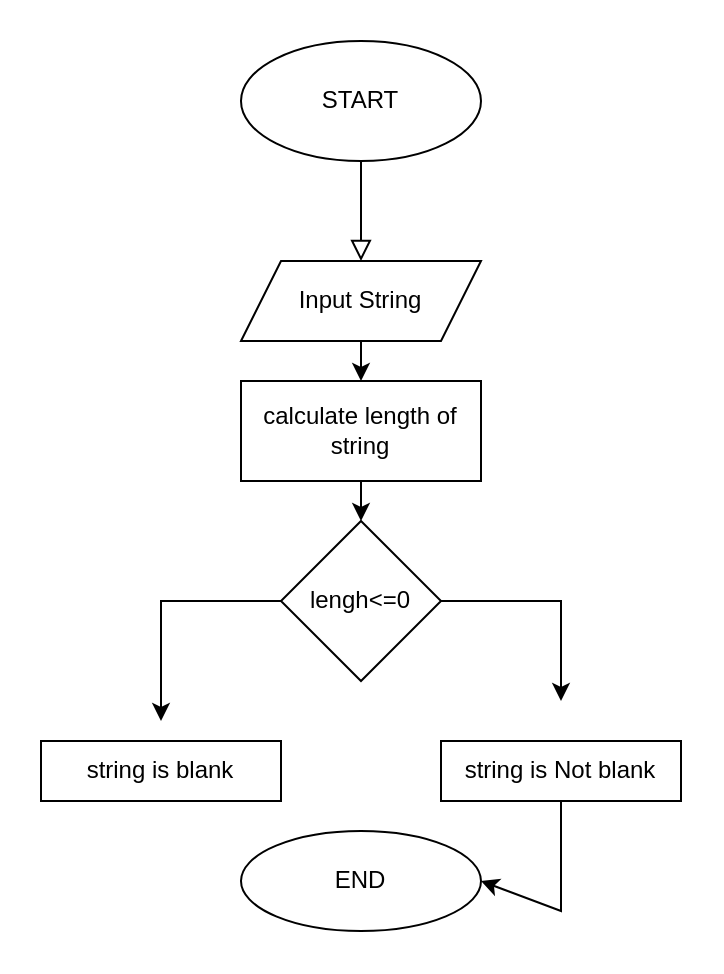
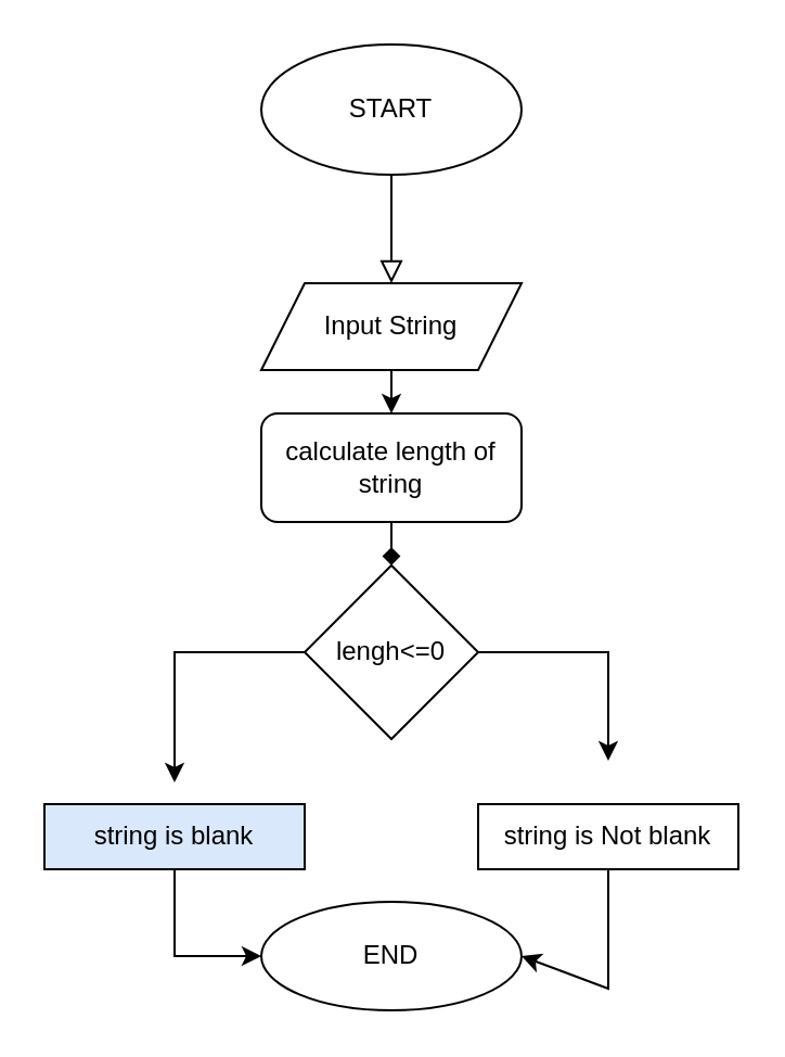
  <mxCell id="0" />
  <mxCell id="1" parent="0" />
  <mxCell id="2" value="" style="rounded=0;html=1;jettySize=auto;orthogonalLoop=1;fontSize=11;endArrow=block;endFill=0;endSize=8;strokeWidth=1;shadow=0;labelBackgroundColor=none;edgeStyle=orthogonalEdgeStyle;" parent="1" edge="1"><mxGeometry relative="1" as="geometry"><mxPoint x="180" y="80" as="sourcePoint" /><mxPoint x="180" y="130" as="targetPoint" /></mxGeometry></mxCell>
  <mxCell id="3" value="START" style="ellipse;whiteSpace=wrap;html=1;" vertex="1" parent="1"><mxGeometry x="120" y="20" width="120" height="60" as="geometry" /></mxCell>
  <mxCell id="4" value="Input String" style="shape=parallelogram;perimeter=parallelogramPerimeter;whiteSpace=wrap;html=1;fixedSize=1;" vertex="1" parent="1"><mxGeometry x="120" y="130" width="120" height="40" as="geometry" /></mxCell>
  <mxCell id="5" value="lengh&amp;lt;=0" style="rhombus;whiteSpace=wrap;html=1;" vertex="1" parent="1"><mxGeometry x="140" y="260" width="80" height="80" as="geometry" /></mxCell>
- <mxCell id="6" value="calculate length of string" style="rounded=0;whiteSpace=wrap;html=1;" vertex="1" parent="1"><mxGeometry x="120" y="190" width="120" height="50" as="geometry" /></mxCell>
+ <mxCell id="6" value="calculate length of string" style="whiteSpace=wrap;html=1;rounded=1;" vertex="1" parent="1"><mxGeometry x="120" y="190" width="120" height="50" as="geometry" /></mxCell>
  <mxCell id="7" value="" style="endArrow=classic;html=1;rounded=0;exitX=0;exitY=0.5;exitDx=0;exitDy=0;" edge="1" parent="1" source="5"><mxGeometry width="50" height="50" relative="1" as="geometry"><mxPoint x="340" y="290" as="sourcePoint" /><mxPoint x="80" y="360" as="targetPoint" /><Array as="points"><mxPoint x="80" y="300" /></Array></mxGeometry></mxCell>
  <mxCell id="8" value="" style="endArrow=classic;html=1;rounded=0;exitX=1;exitY=0.5;exitDx=0;exitDy=0;" edge="1" parent="1" source="5"><mxGeometry width="50" height="50" relative="1" as="geometry"><mxPoint x="150" y="310" as="sourcePoint" /><mxPoint x="280" y="350" as="targetPoint" /><Array as="points"><mxPoint x="280" y="300" /></Array></mxGeometry></mxCell>
  <mxCell id="9" value="" style="endArrow=classic;html=1;rounded=0;exitX=0.5;exitY=1;exitDx=0;exitDy=0;entryX=0.5;entryY=0;entryDx=0;entryDy=0;" edge="1" parent="1" source="4" target="6"><mxGeometry width="50" height="50" relative="1" as="geometry"><mxPoint x="340" y="180" as="sourcePoint" /><mxPoint x="340" y="170" as="targetPoint" /></mxGeometry></mxCell>
- <mxCell id="11" value="string is blank" style="rounded=0;whiteSpace=wrap;html=1;" vertex="1" parent="1"><mxGeometry x="20" y="370" width="120" height="30" as="geometry" /></mxCell>
+ <mxCell id="10" style="edgeStyle=orthogonalEdgeStyle;rounded=0;orthogonalLoop=1;jettySize=auto;html=1;exitX=0.5;exitY=1;exitDx=0;exitDy=0;entryX=0;entryY=0.5;entryDx=0;entryDy=0;" edge="1" parent="1" source="11" target="14"><mxGeometry relative="1" as="geometry" /></mxCell>
+ <mxCell id="11" value="string is blank" style="rounded=0;whiteSpace=wrap;html=1;fillColor=#dae8fc;" vertex="1" parent="1"><mxGeometry x="20" y="370" width="120" height="30" as="geometry" /></mxCell>
  <mxCell id="12" value="string is Not blank" style="rounded=0;whiteSpace=wrap;html=1;" vertex="1" parent="1"><mxGeometry x="220" y="370" width="120" height="30" as="geometry" /></mxCell>
- <mxCell id="13" value="" style="endArrow=classic;html=1;rounded=0;exitX=0.5;exitY=1;exitDx=0;exitDy=0;entryX=0.5;entryY=0;entryDx=0;entryDy=0;" edge="1" parent="1" source="6" target="5"><mxGeometry width="50" height="50" relative="1" as="geometry"><mxPoint x="340" y="280" as="sourcePoint" /><mxPoint x="390" y="230" as="targetPoint" /></mxGeometry></mxCell>
+ <mxCell id="13" value="" style="endArrow=diamond;html=1;rounded=0;exitX=0.5;exitY=1;exitDx=0;exitDy=0;entryX=0.5;entryY=0;entryDx=0;entryDy=0;" edge="1" parent="1" source="6" target="5"><mxGeometry width="50" height="50" relative="1" as="geometry"><mxPoint x="340" y="280" as="sourcePoint" /><mxPoint x="390" y="230" as="targetPoint" /></mxGeometry></mxCell>
  <mxCell id="14" value="END" style="ellipse;whiteSpace=wrap;html=1;" vertex="1" parent="1"><mxGeometry x="120" y="415" width="120" height="50" as="geometry" /></mxCell>
  <mxCell id="15" value="" style="endArrow=classic;html=1;rounded=0;exitX=0.5;exitY=1;exitDx=0;exitDy=0;entryX=1;entryY=0.5;entryDx=0;entryDy=0;" edge="1" parent="1" source="12" target="14"><mxGeometry width="50" height="50" relative="1" as="geometry"><mxPoint x="340" y="380" as="sourcePoint" /><mxPoint x="390" y="330" as="targetPoint" /><Array as="points"><mxPoint x="280" y="455" /></Array></mxGeometry></mxCell>
